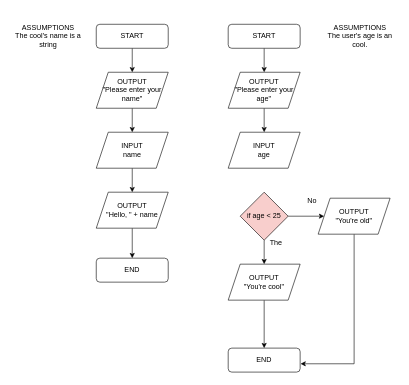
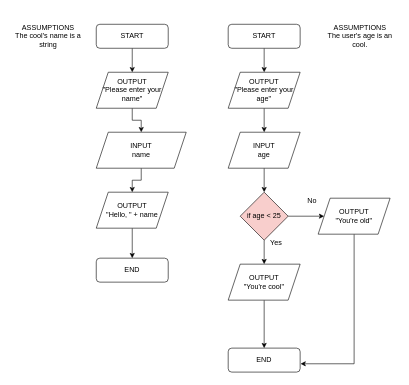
  <mxCell id="0" />
  <mxCell id="1" parent="0" />
  <mxCell id="2" style="edgeStyle=orthogonalEdgeStyle;rounded=0;orthogonalLoop=1;jettySize=auto;html=1;entryX=0.5;entryY=0;entryDx=0;entryDy=0;" edge="1" parent="1" source="3" target="11"><mxGeometry relative="1" as="geometry" /></mxCell>
  <mxCell id="3" value="START" style="rounded=1;whiteSpace=wrap;html=1;fontSize=12;glass=0;strokeWidth=1;shadow=0;" parent="1" vertex="1"><mxGeometry x="160" y="40" width="120" height="40" as="geometry" /></mxCell>
  <mxCell id="4" value="END" style="rounded=1;whiteSpace=wrap;html=1;fontSize=12;glass=0;strokeWidth=1;shadow=0;" parent="1" vertex="1"><mxGeometry x="160" y="430" width="120" height="40" as="geometry" /></mxCell>
  <mxCell id="5" style="edgeStyle=orthogonalEdgeStyle;rounded=0;orthogonalLoop=1;jettySize=auto;html=1;entryX=0.5;entryY=0;entryDx=0;entryDy=0;" edge="1" parent="1" source="6" target="8"><mxGeometry relative="1" as="geometry" /></mxCell>
- <mxCell id="6" value="INPUT&lt;br&gt;name" style="shape=parallelogram;perimeter=parallelogramPerimeter;whiteSpace=wrap;html=1;fixedSize=1;" vertex="1" parent="1"><mxGeometry x="160" y="220" width="120" height="60" as="geometry" /></mxCell>
+ <mxCell id="6" value="INPUT&lt;br&gt;name" style="shape=parallelogram;perimeter=parallelogramPerimeter;whiteSpace=wrap;html=1;fixedSize=1;" vertex="1" parent="1"><mxGeometry x="160" y="220" width="150" height="60" as="geometry" /></mxCell>
  <mxCell id="7" style="edgeStyle=orthogonalEdgeStyle;rounded=0;orthogonalLoop=1;jettySize=auto;html=1;entryX=0.5;entryY=0;entryDx=0;entryDy=0;" edge="1" parent="1" source="8" target="4"><mxGeometry relative="1" as="geometry" /></mxCell>
  <mxCell id="8" value="OUTPUT&lt;br&gt;&lt;span style=&quot;white-space: pre&quot;&gt;&quot;Hello, &quot; + name&lt;/span&gt;" style="shape=parallelogram;perimeter=parallelogramPerimeter;whiteSpace=wrap;html=1;fixedSize=1;" vertex="1" parent="1"><mxGeometry x="160" y="320" width="120" height="60" as="geometry" /></mxCell>
  <mxCell id="9" value="ASSUMPTIONS&lt;br&gt;The cool's name is a string" style="text;html=1;strokeColor=none;fillColor=none;align=center;verticalAlign=middle;whiteSpace=wrap;rounded=0;" vertex="1" parent="1"><mxGeometry x="20" y="20" width="120" height="80" as="geometry" /></mxCell>
  <mxCell id="10" style="edgeStyle=orthogonalEdgeStyle;rounded=0;orthogonalLoop=1;jettySize=auto;html=1;entryX=0.5;entryY=0;entryDx=0;entryDy=0;" edge="1" parent="1" source="11" target="6"><mxGeometry relative="1" as="geometry" /></mxCell>
  <mxCell id="11" value="OUTPUT&lt;br&gt;&quot;Please enter your name&quot;" style="shape=parallelogram;perimeter=parallelogramPerimeter;whiteSpace=wrap;html=1;fixedSize=1;" vertex="1" parent="1"><mxGeometry x="160" y="120" width="120" height="60" as="geometry" /></mxCell>
  <mxCell id="12" style="edgeStyle=orthogonalEdgeStyle;rounded=0;orthogonalLoop=1;jettySize=auto;html=1;entryX=0.5;entryY=0;entryDx=0;entryDy=0;" edge="1" parent="1" source="13" target="18"><mxGeometry relative="1" as="geometry" /></mxCell>
  <mxCell id="13" value="START" style="rounded=1;whiteSpace=wrap;html=1;fontSize=12;glass=0;strokeWidth=1;shadow=0;" vertex="1" parent="1"><mxGeometry x="380" y="40" width="120" height="40" as="geometry" /></mxCell>
  <mxCell id="14" value="END" style="rounded=1;whiteSpace=wrap;html=1;fontSize=12;glass=0;strokeWidth=1;shadow=0;" vertex="1" parent="1"><mxGeometry x="380" y="580" width="120" height="40" as="geometry" /></mxCell>
+ <mxCell id="15" style="edgeStyle=orthogonalEdgeStyle;rounded=0;orthogonalLoop=1;jettySize=auto;html=1;entryX=0.5;entryY=0;entryDx=0;entryDy=0;" edge="1" parent="1" source="16" target="22"><mxGeometry relative="1" as="geometry" /></mxCell>
  <mxCell id="16" value="INPUT&lt;br&gt;age" style="shape=parallelogram;perimeter=parallelogramPerimeter;whiteSpace=wrap;html=1;fixedSize=1;" vertex="1" parent="1"><mxGeometry x="380" y="220" width="120" height="60" as="geometry" /></mxCell>
  <mxCell id="17" style="edgeStyle=orthogonalEdgeStyle;rounded=0;orthogonalLoop=1;jettySize=auto;html=1;entryX=0.5;entryY=0;entryDx=0;entryDy=0;" edge="1" parent="1" source="18" target="16"><mxGeometry relative="1" as="geometry" /></mxCell>
  <mxCell id="18" value="OUTPUT&lt;br&gt;&quot;Please enter your age&quot;" style="shape=parallelogram;perimeter=parallelogramPerimeter;whiteSpace=wrap;html=1;fixedSize=1;" vertex="1" parent="1"><mxGeometry x="380" y="120" width="120" height="60" as="geometry" /></mxCell>
  <mxCell id="19" value="ASSUMPTIONS&lt;br&gt;The user's age is an cool." style="text;html=1;strokeColor=none;fillColor=none;align=center;verticalAlign=middle;whiteSpace=wrap;rounded=0;" vertex="1" parent="1"><mxGeometry x="540" y="20" width="120" height="80" as="geometry" /></mxCell>
  <mxCell id="20" style="edgeStyle=orthogonalEdgeStyle;rounded=0;orthogonalLoop=1;jettySize=auto;html=1;entryX=0.5;entryY=0;entryDx=0;entryDy=0;" edge="1" parent="1" source="22" target="27"><mxGeometry relative="1" as="geometry" /></mxCell>
  <mxCell id="21" style="edgeStyle=orthogonalEdgeStyle;rounded=0;orthogonalLoop=1;jettySize=auto;html=1;entryX=0;entryY=0.5;entryDx=0;entryDy=0;" edge="1" parent="1" source="22" target="25"><mxGeometry relative="1" as="geometry" /></mxCell>
  <mxCell id="22" value="if age &amp;lt; 25" style="rhombus;whiteSpace=wrap;html=1;fillColor=#f8cecc;" vertex="1" parent="1"><mxGeometry x="400" y="320" width="80" height="80" as="geometry" /></mxCell>
- <mxCell id="23" value="The" style="text;html=1;strokeColor=none;fillColor=none;align=center;verticalAlign=middle;whiteSpace=wrap;rounded=0;" vertex="1" parent="1"><mxGeometry x="430" y="390" width="60" height="30" as="geometry" /></mxCell>
+ <mxCell id="23" value="Yes" style="text;html=1;strokeColor=none;fillColor=none;align=center;verticalAlign=middle;whiteSpace=wrap;rounded=0;" vertex="1" parent="1"><mxGeometry x="430" y="390" width="60" height="30" as="geometry" /></mxCell>
  <mxCell id="24" style="edgeStyle=orthogonalEdgeStyle;rounded=0;orthogonalLoop=1;jettySize=auto;html=1;entryX=1.006;entryY=0.653;entryDx=0;entryDy=0;entryPerimeter=0;" edge="1" parent="1" source="25" target="14"><mxGeometry relative="1" as="geometry"><Array as="points"><mxPoint x="590" y="606" /></Array></mxGeometry></mxCell>
  <mxCell id="25" value="OUTPUT&lt;br&gt;&quot;You're old&quot;" style="shape=parallelogram;perimeter=parallelogramPerimeter;whiteSpace=wrap;html=1;fixedSize=1;" vertex="1" parent="1"><mxGeometry x="530" y="330" width="120" height="60" as="geometry" /></mxCell>
  <mxCell id="26" style="edgeStyle=orthogonalEdgeStyle;rounded=0;orthogonalLoop=1;jettySize=auto;html=1;entryX=0.5;entryY=0;entryDx=0;entryDy=0;" edge="1" parent="1" source="27" target="14"><mxGeometry relative="1" as="geometry" /></mxCell>
  <mxCell id="27" value="OUTPUT&lt;br&gt;&quot;You're cool&quot;" style="shape=parallelogram;perimeter=parallelogramPerimeter;whiteSpace=wrap;html=1;fixedSize=1;" vertex="1" parent="1"><mxGeometry x="380" y="440" width="120" height="60" as="geometry" /></mxCell>
  <mxCell id="28" value="No" style="text;html=1;strokeColor=none;fillColor=none;align=center;verticalAlign=middle;whiteSpace=wrap;rounded=0;" vertex="1" parent="1"><mxGeometry x="490" y="320" width="60" height="30" as="geometry" /></mxCell>
